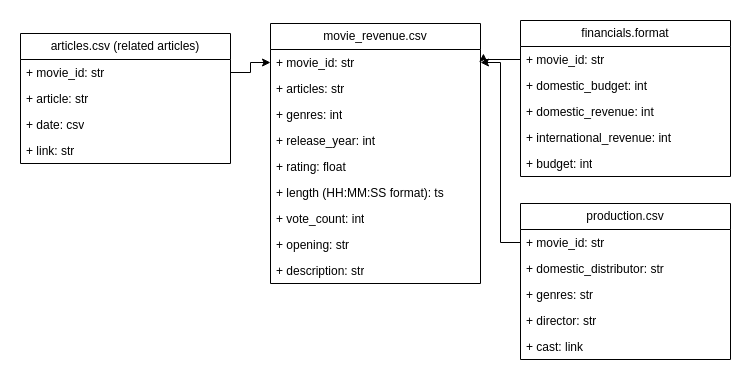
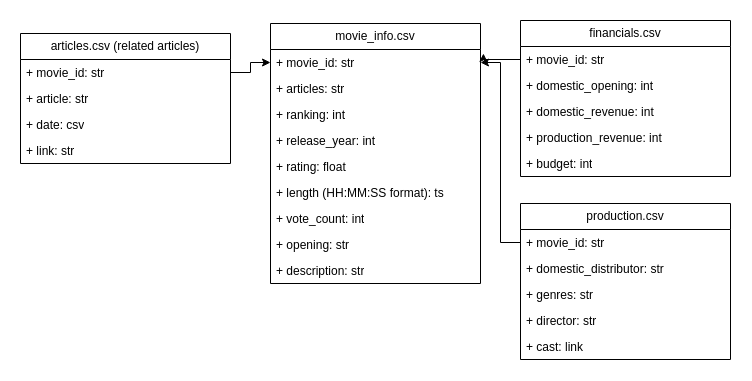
  <mxCell id="0" />
  <mxCell id="1" parent="0" />
- <mxCell id="2" value="movie_revenue.csv" style="swimlane;fontStyle=0;childLayout=stackLayout;horizontal=1;startSize=26;fillColor=none;horizontalStack=0;resizeParent=1;resizeParentMax=0;resizeLast=0;collapsible=1;marginBottom=0;whiteSpace=wrap;html=1;" vertex="1" parent="1"><mxGeometry x="270" y="23" width="210" height="260" as="geometry" /></mxCell>
+ <mxCell id="2" value="movie_info.csv" style="swimlane;fontStyle=0;childLayout=stackLayout;horizontal=1;startSize=26;fillColor=none;horizontalStack=0;resizeParent=1;resizeParentMax=0;resizeLast=0;collapsible=1;marginBottom=0;whiteSpace=wrap;html=1;" vertex="1" parent="1"><mxGeometry x="270" y="23" width="210" height="260" as="geometry" /></mxCell>
  <mxCell id="3" value="+ movie_id: str" style="text;strokeColor=none;fillColor=none;align=left;verticalAlign=top;spacingLeft=4;spacingRight=4;overflow=hidden;rotatable=0;points=[[0,0.5],[1,0.5]];portConstraint=eastwest;whiteSpace=wrap;html=1;" vertex="1" parent="2"><mxGeometry y="26" width="210" height="26" as="geometry" /></mxCell>
  <mxCell id="4" value="+ articles: str" style="text;strokeColor=none;fillColor=none;align=left;verticalAlign=top;spacingLeft=4;spacingRight=4;overflow=hidden;rotatable=0;points=[[0,0.5],[1,0.5]];portConstraint=eastwest;whiteSpace=wrap;html=1;" vertex="1" parent="2"><mxGeometry y="52" width="210" height="26" as="geometry" /></mxCell>
- <mxCell id="5" value="+ genres: int" style="text;strokeColor=none;fillColor=none;align=left;verticalAlign=top;spacingLeft=4;spacingRight=4;overflow=hidden;rotatable=0;points=[[0,0.5],[1,0.5]];portConstraint=eastwest;whiteSpace=wrap;html=1;" vertex="1" parent="2"><mxGeometry y="78" width="210" height="26" as="geometry" /></mxCell>
+ <mxCell id="5" value="+ ranking: int" style="text;strokeColor=none;fillColor=none;align=left;verticalAlign=top;spacingLeft=4;spacingRight=4;overflow=hidden;rotatable=0;points=[[0,0.5],[1,0.5]];portConstraint=eastwest;whiteSpace=wrap;html=1;" vertex="1" parent="2"><mxGeometry y="78" width="210" height="26" as="geometry" /></mxCell>
  <mxCell id="6" value="+ release_year: int" style="text;strokeColor=none;fillColor=none;align=left;verticalAlign=top;spacingLeft=4;spacingRight=4;overflow=hidden;rotatable=0;points=[[0,0.5],[1,0.5]];portConstraint=eastwest;whiteSpace=wrap;html=1;" vertex="1" parent="2"><mxGeometry y="104" width="210" height="26" as="geometry" /></mxCell>
  <mxCell id="7" value="+ rating: float" style="text;strokeColor=none;fillColor=none;align=left;verticalAlign=top;spacingLeft=4;spacingRight=4;overflow=hidden;rotatable=0;points=[[0,0.5],[1,0.5]];portConstraint=eastwest;whiteSpace=wrap;html=1;" vertex="1" parent="2"><mxGeometry y="130" width="210" height="26" as="geometry" /></mxCell>
  <mxCell id="8" value="+ length (HH:MM:SS format): ts" style="text;strokeColor=none;fillColor=none;align=left;verticalAlign=top;spacingLeft=4;spacingRight=4;overflow=hidden;rotatable=0;points=[[0,0.5],[1,0.5]];portConstraint=eastwest;whiteSpace=wrap;html=1;" vertex="1" parent="2"><mxGeometry y="156" width="210" height="26" as="geometry" /></mxCell>
  <mxCell id="9" value="+ vote_count: int" style="text;strokeColor=none;fillColor=none;align=left;verticalAlign=top;spacingLeft=4;spacingRight=4;overflow=hidden;rotatable=0;points=[[0,0.5],[1,0.5]];portConstraint=eastwest;whiteSpace=wrap;html=1;" vertex="1" parent="2"><mxGeometry y="182" width="210" height="26" as="geometry" /></mxCell>
  <mxCell id="10" value="+ opening: str" style="text;strokeColor=none;fillColor=none;align=left;verticalAlign=top;spacingLeft=4;spacingRight=4;overflow=hidden;rotatable=0;points=[[0,0.5],[1,0.5]];portConstraint=eastwest;whiteSpace=wrap;html=1;" vertex="1" parent="2"><mxGeometry y="208" width="210" height="26" as="geometry" /></mxCell>
  <mxCell id="11" value="+ description: str" style="text;strokeColor=none;fillColor=none;align=left;verticalAlign=top;spacingLeft=4;spacingRight=4;overflow=hidden;rotatable=0;points=[[0,0.5],[1,0.5]];portConstraint=eastwest;whiteSpace=wrap;html=1;" vertex="1" parent="2"><mxGeometry y="234" width="210" height="26" as="geometry" /></mxCell>
- <mxCell id="12" value="financials.format" style="swimlane;fontStyle=0;childLayout=stackLayout;horizontal=1;startSize=26;fillColor=none;horizontalStack=0;resizeParent=1;resizeParentMax=0;resizeLast=0;collapsible=1;marginBottom=0;whiteSpace=wrap;html=1;" vertex="1" parent="1"><mxGeometry x="520" y="20" width="210" height="156" as="geometry" /></mxCell>
+ <mxCell id="12" value="financials.csv" style="swimlane;fontStyle=0;childLayout=stackLayout;horizontal=1;startSize=26;fillColor=none;horizontalStack=0;resizeParent=1;resizeParentMax=0;resizeLast=0;collapsible=1;marginBottom=0;whiteSpace=wrap;html=1;" vertex="1" parent="1"><mxGeometry x="520" y="20" width="210" height="156" as="geometry" /></mxCell>
  <mxCell id="13" value="+ movie_id: str" style="text;strokeColor=none;fillColor=none;align=left;verticalAlign=top;spacingLeft=4;spacingRight=4;overflow=hidden;rotatable=0;points=[[0,0.5],[1,0.5]];portConstraint=eastwest;whiteSpace=wrap;html=1;" vertex="1" parent="12"><mxGeometry y="26" width="210" height="26" as="geometry" /></mxCell>
- <mxCell id="14" value="+ domestic_budget: int" style="text;strokeColor=none;fillColor=none;align=left;verticalAlign=top;spacingLeft=4;spacingRight=4;overflow=hidden;rotatable=0;points=[[0,0.5],[1,0.5]];portConstraint=eastwest;whiteSpace=wrap;html=1;" vertex="1" parent="12"><mxGeometry y="52" width="210" height="26" as="geometry" /></mxCell>
+ <mxCell id="14" value="+ domestic_opening: int" style="text;strokeColor=none;fillColor=none;align=left;verticalAlign=top;spacingLeft=4;spacingRight=4;overflow=hidden;rotatable=0;points=[[0,0.5],[1,0.5]];portConstraint=eastwest;whiteSpace=wrap;html=1;" vertex="1" parent="12"><mxGeometry y="52" width="210" height="26" as="geometry" /></mxCell>
  <mxCell id="15" value="+ domestic_revenue: int" style="text;strokeColor=none;fillColor=none;align=left;verticalAlign=top;spacingLeft=4;spacingRight=4;overflow=hidden;rotatable=0;points=[[0,0.5],[1,0.5]];portConstraint=eastwest;whiteSpace=wrap;html=1;" vertex="1" parent="12"><mxGeometry y="78" width="210" height="26" as="geometry" /></mxCell>
- <mxCell id="16" value="+ international_revenue: int" style="text;strokeColor=none;fillColor=none;align=left;verticalAlign=top;spacingLeft=4;spacingRight=4;overflow=hidden;rotatable=0;points=[[0,0.5],[1,0.5]];portConstraint=eastwest;whiteSpace=wrap;html=1;" vertex="1" parent="12"><mxGeometry y="104" width="210" height="26" as="geometry" /></mxCell>
+ <mxCell id="16" value="+ production_revenue: int" style="text;strokeColor=none;fillColor=none;align=left;verticalAlign=top;spacingLeft=4;spacingRight=4;overflow=hidden;rotatable=0;points=[[0,0.5],[1,0.5]];portConstraint=eastwest;whiteSpace=wrap;html=1;" vertex="1" parent="12"><mxGeometry y="104" width="210" height="26" as="geometry" /></mxCell>
  <mxCell id="17" value="+ budget: int" style="text;strokeColor=none;fillColor=none;align=left;verticalAlign=top;spacingLeft=4;spacingRight=4;overflow=hidden;rotatable=0;points=[[0,0.5],[1,0.5]];portConstraint=eastwest;whiteSpace=wrap;html=1;" vertex="1" parent="12"><mxGeometry y="130" width="210" height="26" as="geometry" /></mxCell>
  <mxCell id="18" value="production.csv" style="swimlane;fontStyle=0;childLayout=stackLayout;horizontal=1;startSize=26;fillColor=none;horizontalStack=0;resizeParent=1;resizeParentMax=0;resizeLast=0;collapsible=1;marginBottom=0;whiteSpace=wrap;html=1;" vertex="1" parent="1"><mxGeometry x="520" y="203" width="210" height="156" as="geometry" /></mxCell>
  <mxCell id="19" value="+ movie_id: str" style="text;strokeColor=none;fillColor=none;align=left;verticalAlign=top;spacingLeft=4;spacingRight=4;overflow=hidden;rotatable=0;points=[[0,0.5],[1,0.5]];portConstraint=eastwest;whiteSpace=wrap;html=1;" vertex="1" parent="18"><mxGeometry y="26" width="210" height="26" as="geometry" /></mxCell>
  <mxCell id="20" value="+ domestic_distributor: str" style="text;strokeColor=none;fillColor=none;align=left;verticalAlign=top;spacingLeft=4;spacingRight=4;overflow=hidden;rotatable=0;points=[[0,0.5],[1,0.5]];portConstraint=eastwest;whiteSpace=wrap;html=1;" vertex="1" parent="18"><mxGeometry y="52" width="210" height="26" as="geometry" /></mxCell>
  <mxCell id="21" value="+ genres: str" style="text;strokeColor=none;fillColor=none;align=left;verticalAlign=top;spacingLeft=4;spacingRight=4;overflow=hidden;rotatable=0;points=[[0,0.5],[1,0.5]];portConstraint=eastwest;whiteSpace=wrap;html=1;" vertex="1" parent="18"><mxGeometry y="78" width="210" height="26" as="geometry" /></mxCell>
  <mxCell id="22" value="+ director: str" style="text;strokeColor=none;fillColor=none;align=left;verticalAlign=top;spacingLeft=4;spacingRight=4;overflow=hidden;rotatable=0;points=[[0,0.5],[1,0.5]];portConstraint=eastwest;whiteSpace=wrap;html=1;" vertex="1" parent="18"><mxGeometry y="104" width="210" height="26" as="geometry" /></mxCell>
  <mxCell id="23" value="+ cast: link" style="text;strokeColor=none;fillColor=none;align=left;verticalAlign=top;spacingLeft=4;spacingRight=4;overflow=hidden;rotatable=0;points=[[0,0.5],[1,0.5]];portConstraint=eastwest;whiteSpace=wrap;html=1;" vertex="1" parent="18"><mxGeometry y="130" width="210" height="26" as="geometry" /></mxCell>
  <mxCell id="24" value="articles.csv (related articles)" style="swimlane;fontStyle=0;childLayout=stackLayout;horizontal=1;startSize=26;fillColor=none;horizontalStack=0;resizeParent=1;resizeParentMax=0;resizeLast=0;collapsible=1;marginBottom=0;whiteSpace=wrap;html=1;" vertex="1" parent="1"><mxGeometry x="20" y="33" width="210" height="130" as="geometry" /></mxCell>
  <mxCell id="25" value="+ movie_id: str" style="text;strokeColor=none;fillColor=none;align=left;verticalAlign=top;spacingLeft=4;spacingRight=4;overflow=hidden;rotatable=0;points=[[0,0.5],[1,0.5]];portConstraint=eastwest;whiteSpace=wrap;html=1;" vertex="1" parent="24"><mxGeometry y="26" width="210" height="26" as="geometry" /></mxCell>
  <mxCell id="26" value="+ article: str" style="text;strokeColor=none;fillColor=none;align=left;verticalAlign=top;spacingLeft=4;spacingRight=4;overflow=hidden;rotatable=0;points=[[0,0.5],[1,0.5]];portConstraint=eastwest;whiteSpace=wrap;html=1;" vertex="1" parent="24"><mxGeometry y="52" width="210" height="26" as="geometry" /></mxCell>
  <mxCell id="27" value="+ date: csv" style="text;strokeColor=none;fillColor=none;align=left;verticalAlign=top;spacingLeft=4;spacingRight=4;overflow=hidden;rotatable=0;points=[[0,0.5],[1,0.5]];portConstraint=eastwest;whiteSpace=wrap;html=1;" vertex="1" parent="24"><mxGeometry y="78" width="210" height="26" as="geometry" /></mxCell>
  <mxCell id="28" value="+ link: str" style="text;strokeColor=none;fillColor=none;align=left;verticalAlign=top;spacingLeft=4;spacingRight=4;overflow=hidden;rotatable=0;points=[[0,0.5],[1,0.5]];portConstraint=eastwest;whiteSpace=wrap;html=1;" vertex="1" parent="24"><mxGeometry y="104" width="210" height="26" as="geometry" /></mxCell>
  <mxCell id="29" style="edgeStyle=orthogonalEdgeStyle;rounded=0;orthogonalLoop=1;jettySize=auto;html=1;exitX=0;exitY=0.5;exitDx=0;exitDy=0;entryX=1.014;entryY=0.154;entryDx=0;entryDy=0;entryPerimeter=0;" edge="1" parent="1" source="13" target="3"><mxGeometry relative="1" as="geometry" /></mxCell>
  <mxCell id="30" style="edgeStyle=orthogonalEdgeStyle;rounded=0;orthogonalLoop=1;jettySize=auto;html=1;exitX=0;exitY=0.5;exitDx=0;exitDy=0;entryX=1;entryY=0.5;entryDx=0;entryDy=0;" edge="1" parent="1" source="19" target="3"><mxGeometry relative="1" as="geometry" /></mxCell>
  <mxCell id="31" style="edgeStyle=orthogonalEdgeStyle;rounded=0;orthogonalLoop=1;jettySize=auto;html=1;exitX=1;exitY=0.5;exitDx=0;exitDy=0;" edge="1" parent="1" source="25" target="3"><mxGeometry relative="1" as="geometry" /></mxCell>
